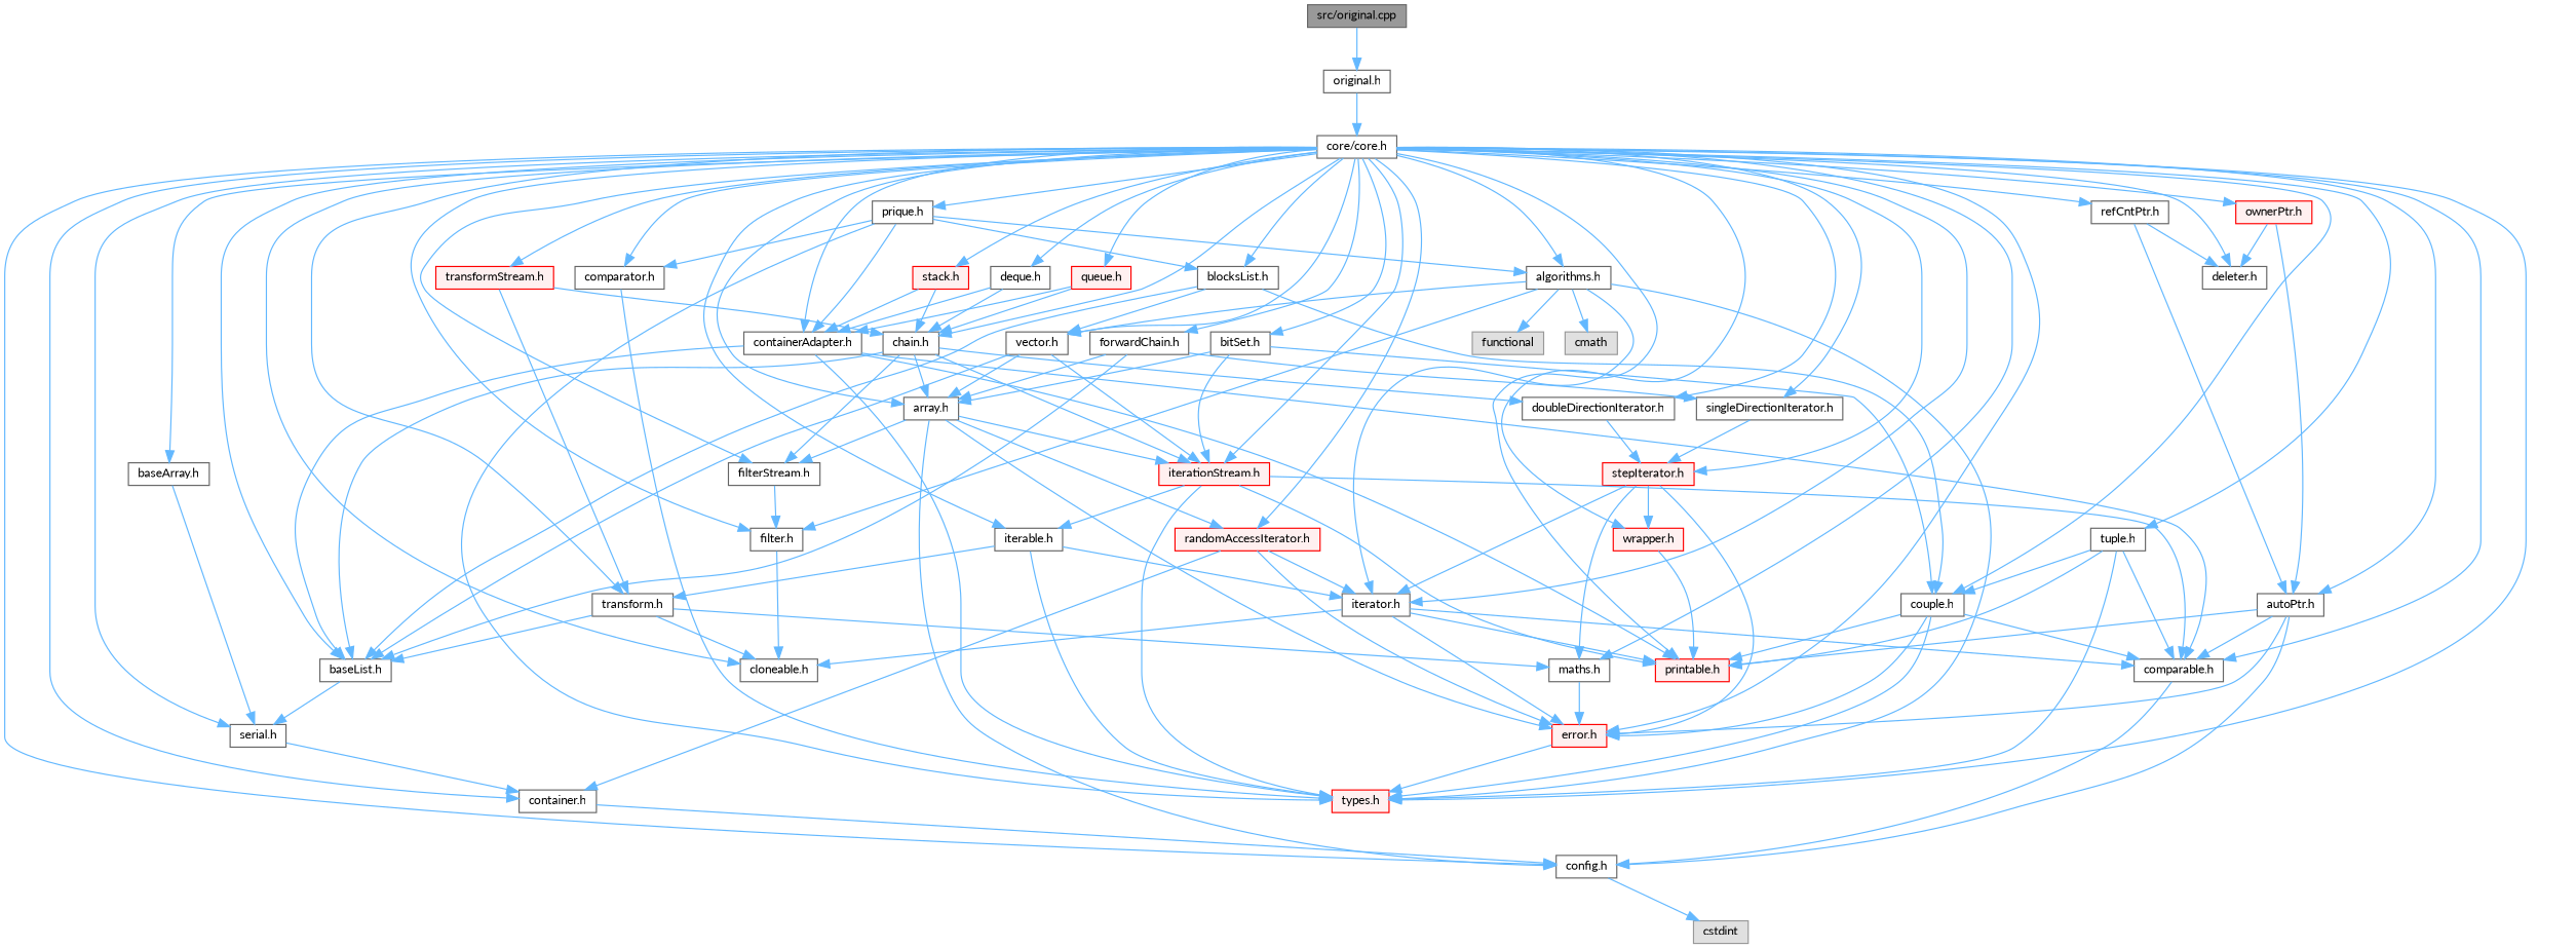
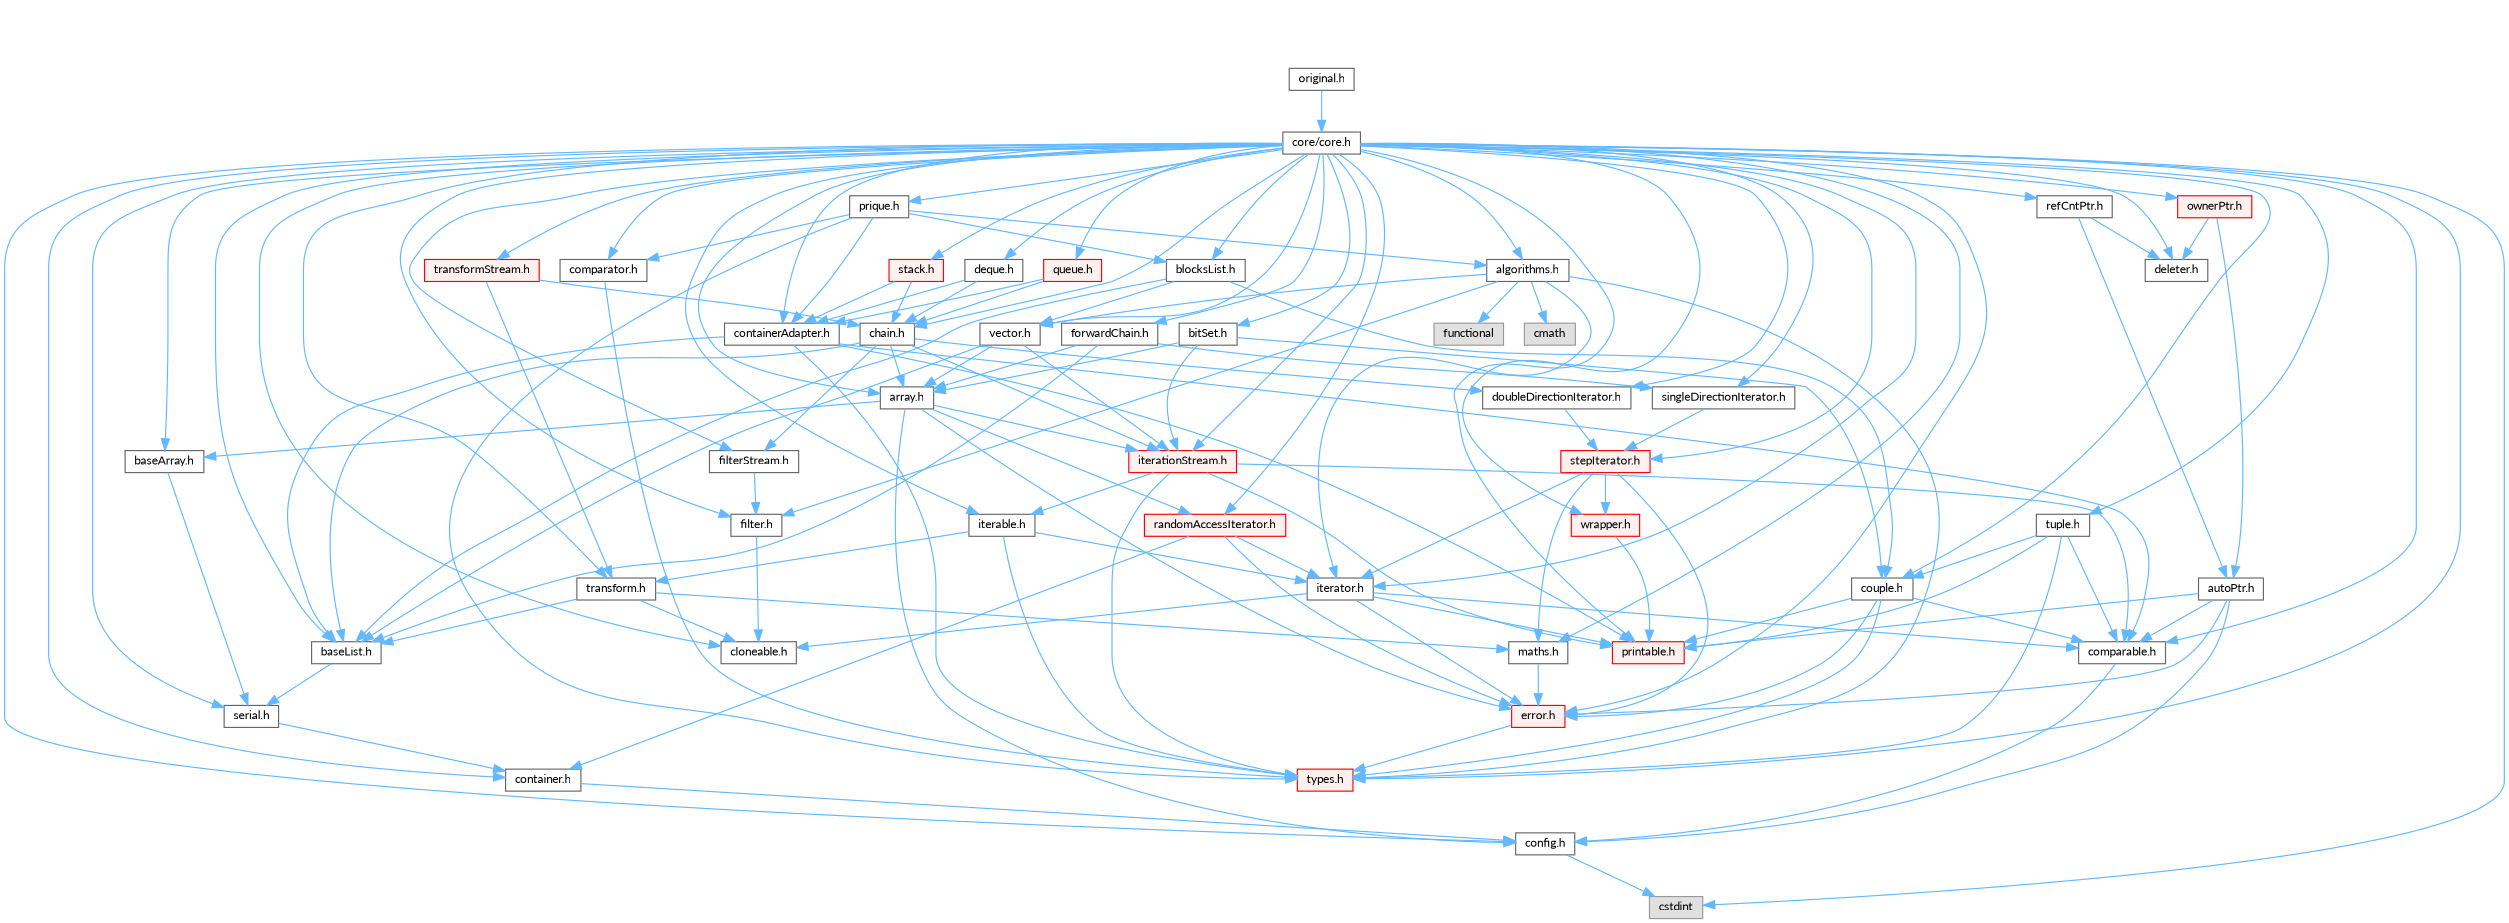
  digraph {
    fontname=Lato
    node [color=grey40 fillcolor=white fontname=Lato fontsize=10 shape=box style=filled]
    edge [color=steelblue1 fontname=Lato fontsize=10 labelfontname=Helvetica labelfontsize=10 style=solid]
-   n1 [color=gray40 fillcolor=grey60 fontcolor=black height=0.2 label="src/original.cpp" width=0.4]
    n2 [height=0.2 label="original.h" width=0.4]
    n3 [height=0.2 label="core/core.h" width=0.4]
    n4 [height=0.2 label="algorithms.h" width=0.4]
    n5 [height=0.2 label="vector.h" width=0.4]
    n6 [height=0.2 label="baseList.h" width=0.4]
    n7 [height=0.2 label="serial.h" width=0.4]
    n8 [height=0.2 label="container.h" width=0.4]
    n9 [height=0.2 label="config.h" width=0.4]
    n10 [color=red fillcolor="#FFF0F0" height=0.2 label="iterationStream.h" width=0.4]
    n11 [height=0.2 label="comparable.h" width=0.4]
    n12 [color=red fillcolor="#FFF0F0" height=0.2 label="printable.h" width=0.4]
    n13 [height=0.2 label="iterable.h" width=0.4]
    n14 [height=0.2 label="transform.h" width=0.4]
    n15 [height=0.2 label="cloneable.h" width=0.4]
    n16 [height=0.2 label="maths.h" width=0.4]
    n17 [color=red fillcolor="#FFF0F0" height=0.2 label="error.h" width=0.4]
    n18 [color=red fillcolor="#FFF0F0" height=0.2 label="types.h" width=0.4]
    n19 [height=0.2 label="iterator.h" width=0.4]
    n20 [height=0.2 label="array.h" width=0.4]
    n21 [height=0.2 label="baseArray.h" width=0.4]
    n22 [color=red fillcolor="#FFF0F0" height=0.2 label="randomAccessIterator.h" width=0.4]
    n23 [height=0.2 label="filter.h" width=0.4]
    n24 [height=0.2 label="autoPtr.h" width=0.4]
    n25 [height=0.2 label="bitSet.h" width=0.4]
    n26 [height=0.2 label="couple.h" width=0.4]
    n27 [height=0.2 label="blocksList.h" width=0.4]
    n28 [height=0.2 label="chain.h" width=0.4]
    n29 [height=0.2 label="doubleDirectionIterator.h" width=0.4]
    n30 [color=red fillcolor="#FFF0F0" height=0.2 label="stepIterator.h" width=0.4]
    n31 [color=red fillcolor="#FFF0F0" height=0.2 label="wrapper.h" width=0.4]
    n32 [height=0.2 label="comparator.h" width=0.4]
    n33 [height=0.2 label="containerAdapter.h" width=0.4]
    n34 [height=0.2 label="deleter.h" width=0.4]
    n35 [height=0.2 label="deque.h" width=0.4]
    n36 [height=0.2 label="filterStream.h" width=0.4]
    n37 [height=0.2 label="forwardChain.h" width=0.4]
    n38 [height=0.2 label="singleDirectionIterator.h" width=0.4]
    n39 [color=red fillcolor="#FFF0F0" height=0.2 label="ownerPtr.h" width=0.4]
    n40 [height=0.2 label="prique.h" width=0.4]
    n41 [color=red fillcolor="#FFF0F0" height=0.2 label="queue.h" width=0.4]
    n42 [height=0.2 label="refCntPtr.h" width=0.4]
    n43 [color=red fillcolor="#FFF0F0" height=0.2 label="stack.h" width=0.4]
    n44 [color=red fillcolor="#FFF0F0" height=0.2 label="transformStream.h" width=0.4]
    n45 [height=0.2 label="tuple.h" width=0.4]
    n46 [color=grey60 fillcolor="#E0E0E0" height=0.2 label=functional width=0.4]
    n47 [color=grey60 fillcolor="#E0E0E0" height=0.2 label=cmath width=0.4]
    n48 [color=grey60 fillcolor="#E0E0E0" height=0.2 label=cstdint width=0.4]
-   n1 -> n2
    n2 -> n3
    n3 -> n4
    n3 -> n5
    n3 -> n6
    n3 -> n7
    n3 -> n8
    n3 -> n9
    n3 -> n10
    n3 -> n11
    n3 -> n12
    n3 -> n13
    n3 -> n14
    n3 -> n15
    n3 -> n16
    n3 -> n17
    n3 -> n18
    n3 -> n19
    n3 -> n20
    n3 -> n21
    n3 -> n22
    n3 -> n23
-   n3 -> n24
+   n3 -> n48
    n3 -> n25
    n3 -> n26
    n3 -> n27
    n3 -> n28
    n3 -> n29
    n3 -> n30
    n3 -> n31
    n3 -> n32
    n3 -> n33
    n3 -> n34
    n3 -> n35
    n3 -> n36
    n3 -> n37
    n3 -> n38
    n3 -> n39
    n3 -> n40
    n3 -> n41
    n3 -> n42
    n3 -> n43
    n3 -> n44
    n3 -> n45
    n4 -> n5
    n4 -> n18
    n4 -> n19
    n4 -> n23
    n4 -> n46
    n4 -> n47
    n5 -> n6
    n5 -> n10
    n5 -> n20
    n6 -> n7
    n7 -> n8
    n8 -> n9
    n9 -> n48
    n10 -> n11
    n10 -> n12
    n10 -> n13
    n10 -> n18
    n11 -> n9
    n13 -> n14
    n13 -> n18
    n13 -> n19
    n14 -> n6
    n14 -> n15
    n14 -> n16
    n16 -> n17
    n17 -> n18
    n19 -> n11
    n19 -> n12
    n19 -> n15
    n19 -> n17
    n20 -> n9
    n20 -> n10
    n20 -> n17
-   n20 -> n36
+   n20 -> n21
    n20 -> n22
    n21 -> n7
    n22 -> n8
    n22 -> n17
    n22 -> n19
    n23 -> n15
    n24 -> n9
    n24 -> n11
    n24 -> n12
    n24 -> n17
    n25 -> n10
    n25 -> n20
    n25 -> n26
    n26 -> n11
    n26 -> n12
    n26 -> n17
    n26 -> n18
    n27 -> n5
    n27 -> n6
    n27 -> n26
    n28 -> n6
    n28 -> n10
    n28 -> n20
    n28 -> n29
    n28 -> n36
    n29 -> n30
    n30 -> n16
    n30 -> n17
    n30 -> n19
    n30 -> n31
    n31 -> n12
    n32 -> n18
    n33 -> n6
    n33 -> n11
    n33 -> n12
    n33 -> n18
    n35 -> n28
    n35 -> n33
    n36 -> n23
    n37 -> n6
    n37 -> n20
    n37 -> n38
    n38 -> n30
    n39 -> n24
    n39 -> n34
    n40 -> n4
    n40 -> n18
    n40 -> n27
    n40 -> n32
    n40 -> n33
    n41 -> n28
    n41 -> n33
    n42 -> n24
    n42 -> n34
    n43 -> n28
    n43 -> n33
    n44 -> n14
    n44 -> n28
    n45 -> n11
    n45 -> n12
    n45 -> n18
    n45 -> n26
  }
